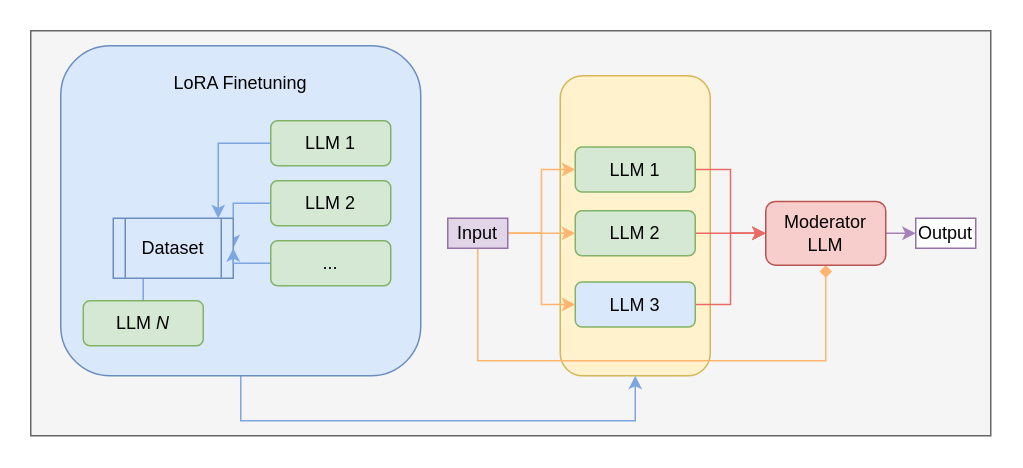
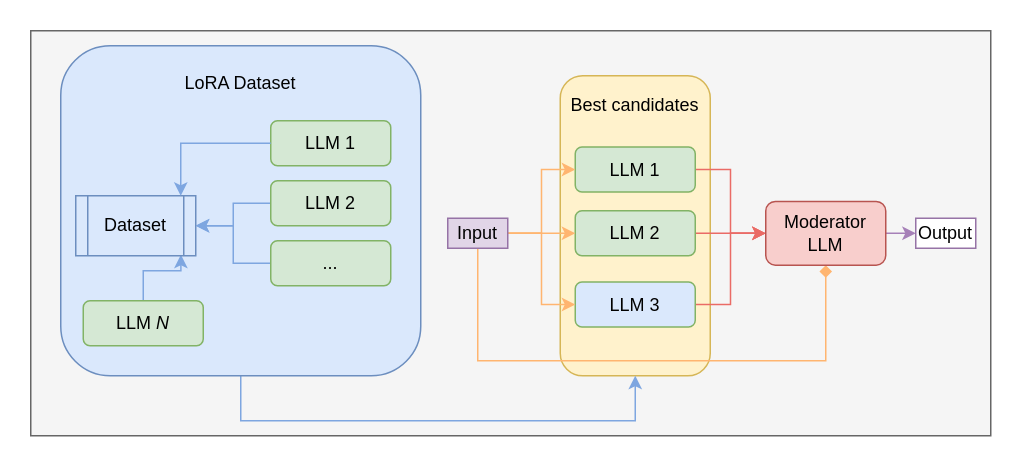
  <mxCell id="0" />
  <mxCell id="1" parent="0" />
  <mxCell id="2" value="" style="rounded=0;whiteSpace=wrap;html=1;fillColor=#f5f5f5;fontColor=#333333;strokeColor=#666666;" vertex="1" parent="1"><mxGeometry x="20" y="20" width="640" height="270" as="geometry" /></mxCell>
  <mxCell id="3" value="" style="rounded=1;whiteSpace=wrap;html=1;fillColor=#fff2cc;strokeColor=#d6b656;" vertex="1" parent="1"><mxGeometry x="373" y="50" width="100" height="200" as="geometry" /></mxCell>
  <mxCell id="4" style="edgeStyle=orthogonalEdgeStyle;rounded=0;orthogonalLoop=1;jettySize=auto;html=1;exitX=0.5;exitY=1;exitDx=0;exitDy=0;entryX=0.5;entryY=1;entryDx=0;entryDy=0;strokeColor=#7EA6E0;" edge="1" parent="1" source="5" target="3"><mxGeometry relative="1" as="geometry"><Array as="points"><mxPoint x="160" y="280" /><mxPoint x="423" y="280" /></Array></mxGeometry></mxCell>
  <mxCell id="5" value="" style="rounded=1;whiteSpace=wrap;html=1;fillColor=#dae8fc;strokeColor=#6c8ebf;" vertex="1" parent="1"><mxGeometry x="40" y="30" width="240" height="220" as="geometry" /></mxCell>
  <mxCell id="6" value="LLM 1" style="rounded=1;whiteSpace=wrap;html=1;fillColor=#d5e8d4;strokeColor=#82b366;" vertex="1" parent="1"><mxGeometry x="180" y="80" width="80" height="30" as="geometry" /></mxCell>
  <mxCell id="7" style="edgeStyle=orthogonalEdgeStyle;rounded=0;orthogonalLoop=1;jettySize=auto;html=1;exitX=0;exitY=0.5;exitDx=0;exitDy=0;entryX=1;entryY=0.5;entryDx=0;entryDy=0;strokeColor=#7EA6E0;" edge="1" parent="1" source="8" target="11"><mxGeometry relative="1" as="geometry" /></mxCell>
  <mxCell id="8" value="LLM 2" style="rounded=1;whiteSpace=wrap;html=1;fillColor=#d5e8d4;strokeColor=#82b366;" vertex="1" parent="1"><mxGeometry x="180" y="120" width="80" height="30" as="geometry" /></mxCell>
  <mxCell id="9" style="edgeStyle=orthogonalEdgeStyle;rounded=0;orthogonalLoop=1;jettySize=auto;html=1;entryX=0.876;entryY=0.982;entryDx=0;entryDy=0;entryPerimeter=0;strokeColor=#7EA6E0;" edge="1" parent="1" source="10" target="11"><mxGeometry relative="1" as="geometry"><mxPoint x="120" y="180" as="targetPoint" /></mxGeometry></mxCell>
  <mxCell id="10" value="LLM &lt;i&gt;N&lt;/i&gt;" style="rounded=1;whiteSpace=wrap;html=1;fillColor=#d5e8d4;strokeColor=#82b366;" vertex="1" parent="1"><mxGeometry x="55" y="200" width="80" height="30" as="geometry" /></mxCell>
- <mxCell id="11" value="Dataset" style="shape=process;whiteSpace=wrap;html=1;backgroundOutline=1;fillColor=#dae8fc;strokeColor=#6c8ebf;" vertex="1" parent="1"><mxGeometry x="75" y="145" width="80" height="40" as="geometry" /></mxCell>
+ <mxCell id="11" value="Dataset" style="shape=process;whiteSpace=wrap;html=1;backgroundOutline=1;fillColor=#dae8fc;strokeColor=#6c8ebf;" vertex="1" parent="1"><mxGeometry x="50" y="130" width="80" height="40" as="geometry" /></mxCell>
  <mxCell id="12" style="edgeStyle=orthogonalEdgeStyle;rounded=0;orthogonalLoop=1;jettySize=auto;html=1;exitX=0;exitY=0.5;exitDx=0;exitDy=0;entryX=0.875;entryY=0;entryDx=0;entryDy=0;entryPerimeter=0;strokeColor=#7EA6E0;" edge="1" parent="1" source="6" target="11"><mxGeometry relative="1" as="geometry" /></mxCell>
  <mxCell id="13" style="edgeStyle=orthogonalEdgeStyle;rounded=0;orthogonalLoop=1;jettySize=auto;html=1;exitX=0;exitY=0.5;exitDx=0;exitDy=0;entryX=1;entryY=0.5;entryDx=0;entryDy=0;strokeColor=#7EA6E0;" edge="1" parent="1" source="14" target="11"><mxGeometry relative="1" as="geometry" /></mxCell>
  <mxCell id="14" value="..." style="rounded=1;whiteSpace=wrap;html=1;fillColor=#d5e8d4;strokeColor=#82b366;" vertex="1" parent="1"><mxGeometry x="180" y="160" width="80" height="30" as="geometry" /></mxCell>
- <mxCell id="15" value="LoRA Finetuning" style="text;html=1;align=center;verticalAlign=middle;whiteSpace=wrap;rounded=0;" vertex="1" parent="1"><mxGeometry x="100" y="40" width="120" height="30" as="geometry" /></mxCell>
+ <mxCell id="15" value="LoRA Dataset" style="text;html=1;align=center;verticalAlign=middle;whiteSpace=wrap;rounded=0;" vertex="1" parent="1"><mxGeometry x="100" y="40" width="120" height="30" as="geometry" /></mxCell>
  <mxCell id="16" style="edgeStyle=orthogonalEdgeStyle;rounded=0;orthogonalLoop=1;jettySize=auto;html=1;exitX=1;exitY=0.5;exitDx=0;exitDy=0;entryX=0;entryY=0.5;entryDx=0;entryDy=0;strokeColor=#EA6B66;" edge="1" parent="1" source="17" target="29"><mxGeometry relative="1" as="geometry" /></mxCell>
  <mxCell id="17" value="LLM 1" style="rounded=1;whiteSpace=wrap;html=1;fillColor=#d5e8d4;strokeColor=#82b366;" vertex="1" parent="1"><mxGeometry x="383" y="97.5" width="80" height="30" as="geometry" /></mxCell>
  <mxCell id="18" style="edgeStyle=orthogonalEdgeStyle;rounded=0;orthogonalLoop=1;jettySize=auto;html=1;exitX=1;exitY=0.5;exitDx=0;exitDy=0;strokeColor=#EA6B66;" edge="1" parent="1" source="19"><mxGeometry relative="1" as="geometry"><mxPoint x="510" y="155.111" as="targetPoint" /></mxGeometry></mxCell>
  <mxCell id="19" value="LLM 2" style="rounded=1;whiteSpace=wrap;html=1;fillColor=#d5e8d4;strokeColor=#82b366;" vertex="1" parent="1"><mxGeometry x="383" y="140" width="80" height="30" as="geometry" /></mxCell>
  <mxCell id="20" style="edgeStyle=orthogonalEdgeStyle;rounded=0;orthogonalLoop=1;jettySize=auto;html=1;exitX=1;exitY=0.5;exitDx=0;exitDy=0;entryX=0;entryY=0.5;entryDx=0;entryDy=0;strokeColor=#EA6B66;" edge="1" parent="1" source="21" target="29"><mxGeometry relative="1" as="geometry" /></mxCell>
  <mxCell id="21" value="LLM 3" style="rounded=1;whiteSpace=wrap;html=1;fillColor=#dae8fc;strokeColor=#82b366;" vertex="1" parent="1"><mxGeometry x="383" y="187.5" width="80" height="30" as="geometry" /></mxCell>
+ <mxCell id="22" value="Best candidates" style="text;html=1;align=center;verticalAlign=middle;whiteSpace=wrap;rounded=0;" vertex="1" parent="1"><mxGeometry x="373" y="60" width="100" height="20" as="geometry" /></mxCell>
  <mxCell id="23" style="edgeStyle=orthogonalEdgeStyle;rounded=0;orthogonalLoop=1;jettySize=auto;html=1;exitX=1;exitY=0.5;exitDx=0;exitDy=0;entryX=0;entryY=0.5;entryDx=0;entryDy=0;strokeColor=#FFB570;" edge="1" parent="1" source="27" target="17"><mxGeometry relative="1" as="geometry" /></mxCell>
  <mxCell id="24" style="edgeStyle=orthogonalEdgeStyle;rounded=0;orthogonalLoop=1;jettySize=auto;html=1;exitX=1;exitY=0.5;exitDx=0;exitDy=0;entryX=0;entryY=0.5;entryDx=0;entryDy=0;strokeColor=#FFB570;" edge="1" parent="1" source="27" target="19"><mxGeometry relative="1" as="geometry" /></mxCell>
  <mxCell id="25" style="edgeStyle=orthogonalEdgeStyle;rounded=0;orthogonalLoop=1;jettySize=auto;html=1;exitX=1;exitY=0.5;exitDx=0;exitDy=0;entryX=0;entryY=0.5;entryDx=0;entryDy=0;strokeColor=#FFB570;" edge="1" parent="1" source="27" target="21"><mxGeometry relative="1" as="geometry" /></mxCell>
  <mxCell id="26" style="edgeStyle=orthogonalEdgeStyle;rounded=0;orthogonalLoop=1;jettySize=auto;html=1;exitX=0.5;exitY=0;exitDx=0;exitDy=0;entryX=0.5;entryY=1;entryDx=0;entryDy=0;strokeColor=#FFB570;endArrow=diamond;" edge="1" parent="1" source="27" target="29"><mxGeometry relative="1" as="geometry"><Array as="points"><mxPoint x="318" y="240" /><mxPoint x="550" y="240" /></Array></mxGeometry></mxCell>
  <mxCell id="27" value="Input" style="rounded=0;whiteSpace=wrap;html=1;fillColor=#e1d5e7;strokeColor=#9673a6;" vertex="1" parent="1"><mxGeometry x="298" y="145" width="40" height="20" as="geometry" /></mxCell>
  <mxCell id="28" style="edgeStyle=orthogonalEdgeStyle;rounded=0;orthogonalLoop=1;jettySize=auto;html=1;exitX=1;exitY=0.5;exitDx=0;exitDy=0;entryX=0;entryY=0.5;entryDx=0;entryDy=0;strokeColor=#A680B8;" edge="1" parent="1" source="29" target="30"><mxGeometry relative="1" as="geometry" /></mxCell>
  <mxCell id="29" value="Moderator LLM" style="rounded=1;whiteSpace=wrap;html=1;fillColor=#f8cecc;strokeColor=#b85450;" vertex="1" parent="1"><mxGeometry x="510" y="133.75" width="80" height="42.5" as="geometry" /></mxCell>
  <mxCell id="30" value="Output" style="rounded=0;whiteSpace=wrap;html=1;fillColor=#ffffff;strokeColor=#9673a6;" vertex="1" parent="1"><mxGeometry x="610" y="145" width="40" height="20" as="geometry" /></mxCell>
